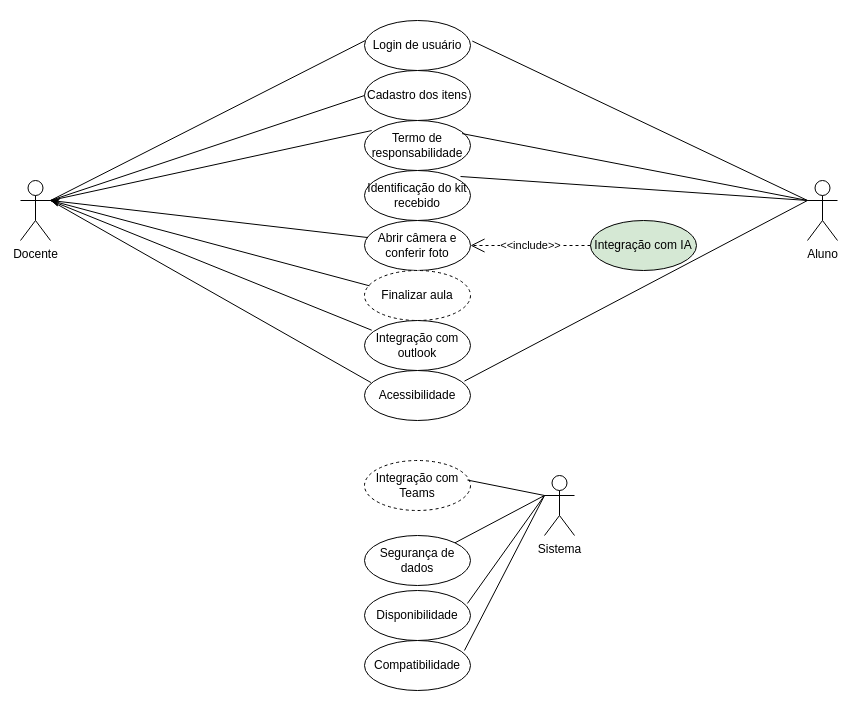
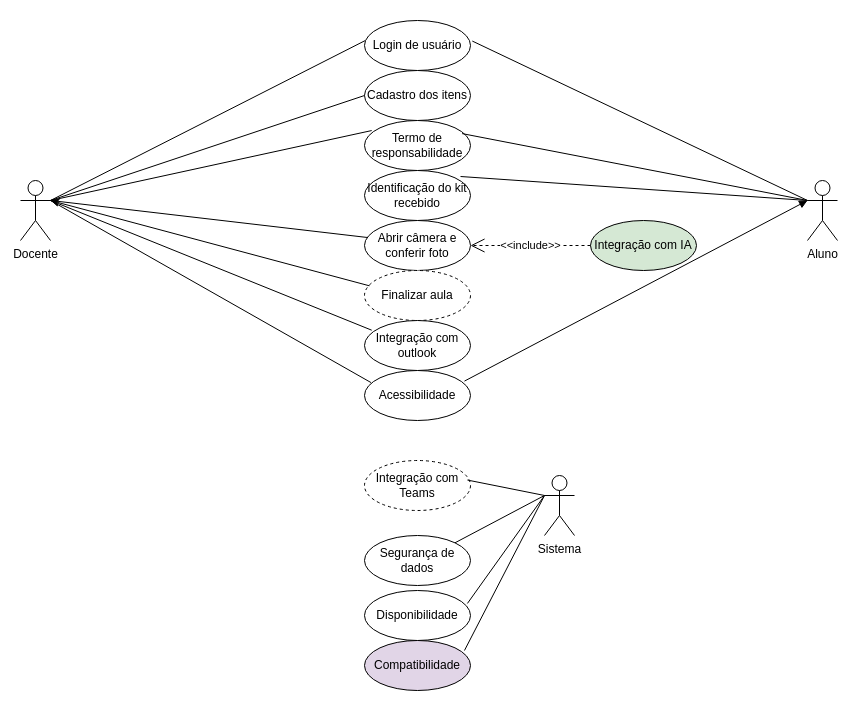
  <mxCell id="0" />
  <mxCell id="1" parent="0" />
  <mxCell id="2" value="Login de usuário" style="ellipse;whiteSpace=wrap;html=1;" parent="1" vertex="1"><mxGeometry x="364" width="106" height="50" as="geometry" y="20" /></mxCell>
  <mxCell id="3" value="Cadastro dos itens" style="ellipse;whiteSpace=wrap;html=1;" parent="1" vertex="1"><mxGeometry x="364" y="70" width="106" height="50" as="geometry" /></mxCell>
  <mxCell id="4" value="Termo de responsabilidade" style="ellipse;whiteSpace=wrap;html=1;" parent="1" vertex="1"><mxGeometry x="364" y="120" width="106" height="50" as="geometry" /></mxCell>
  <mxCell id="5" value="Identificação do kit recebido" style="ellipse;whiteSpace=wrap;html=1;" parent="1" vertex="1"><mxGeometry x="364" y="170" width="106" height="50" as="geometry" /></mxCell>
  <mxCell id="6" value="Abrir câmera e conferir foto" style="ellipse;whiteSpace=wrap;html=1;" parent="1" vertex="1"><mxGeometry x="364" y="220" width="106" height="50" as="geometry" /></mxCell>
  <mxCell id="7" value="Finalizar aula" style="ellipse;whiteSpace=wrap;html=1;dashed=1;" parent="1" vertex="1"><mxGeometry x="364" y="270" width="106" height="50" as="geometry" /></mxCell>
  <mxCell id="8" value="Integração com outlook" style="ellipse;whiteSpace=wrap;html=1;" parent="1" vertex="1"><mxGeometry x="364" y="320" width="106" height="50" as="geometry" /></mxCell>
  <mxCell id="9" value="Integração com Teams" style="ellipse;whiteSpace=wrap;html=1;dashed=1;" parent="1" vertex="1"><mxGeometry x="364" y="460" width="106" height="50" as="geometry" /></mxCell>
  <mxCell id="10" value="Integração com IA" style="ellipse;whiteSpace=wrap;html=1;fillColor=#d5e8d4;" parent="1" vertex="1"><mxGeometry x="590" y="220" width="106" height="50" as="geometry" /></mxCell>
  <mxCell id="11" value="Docente" style="shape=umlActor;verticalLabelPosition=bottom;verticalAlign=top;html=1;outlineConnect=0;" parent="1" vertex="1"><mxGeometry x="20" y="180" width="30" height="60" as="geometry" /></mxCell>
  <mxCell id="12" value="Aluno" style="shape=umlActor;verticalLabelPosition=bottom;verticalAlign=top;html=1;outlineConnect=0;" parent="1" vertex="1"><mxGeometry x="807" y="180" width="30" height="60" as="geometry" /></mxCell>
  <mxCell id="13" value="" style="endArrow=none;html=1;rounded=0;entryX=0;entryY=0.333;entryDx=0;entryDy=0;entryPerimeter=0;exitX=1.017;exitY=0.411;exitDx=0;exitDy=0;exitPerimeter=0;" parent="1" source="2" target="12" edge="1"><mxGeometry width="50" height="50" relative="1" as="geometry"><mxPoint x="430" y="210" as="sourcePoint" /><mxPoint x="480" y="160" as="targetPoint" /></mxGeometry></mxCell>
  <mxCell id="14" value="" style="endArrow=none;html=1;rounded=0;entryX=1;entryY=0.333;entryDx=0;entryDy=0;entryPerimeter=0;exitX=0.006;exitY=0.402;exitDx=0;exitDy=0;exitPerimeter=0;" parent="1" source="2" target="11" edge="1"><mxGeometry width="50" height="50" relative="1" as="geometry"><mxPoint x="430" y="210" as="sourcePoint" /><mxPoint x="480" y="160" as="targetPoint" /></mxGeometry></mxCell>
  <mxCell id="15" value="" style="endArrow=none;html=1;rounded=0;entryX=1;entryY=0.333;entryDx=0;entryDy=0;entryPerimeter=0;exitX=0;exitY=0.5;exitDx=0;exitDy=0;" parent="1" source="3" target="11" edge="1"><mxGeometry width="50" height="50" relative="1" as="geometry"><mxPoint x="430" y="210" as="sourcePoint" /><mxPoint x="480" y="160" as="targetPoint" /></mxGeometry></mxCell>
  <mxCell id="16" value="" style="endArrow=none;html=1;rounded=0;entryX=0;entryY=0.333;entryDx=0;entryDy=0;entryPerimeter=0;exitX=0.921;exitY=0.262;exitDx=0;exitDy=0;exitPerimeter=0;" parent="1" source="4" target="12" edge="1"><mxGeometry width="50" height="50" relative="1" as="geometry"><mxPoint x="410" y="240" as="sourcePoint" /><mxPoint x="460" y="190" as="targetPoint" /></mxGeometry></mxCell>
  <mxCell id="17" value="" style="endArrow=none;html=1;rounded=0;entryX=1;entryY=0.333;entryDx=0;entryDy=0;entryPerimeter=0;exitX=0.068;exitY=0.201;exitDx=0;exitDy=0;exitPerimeter=0;" parent="1" source="4" target="11" edge="1"><mxGeometry width="50" height="50" relative="1" as="geometry"><mxPoint x="410" y="240" as="sourcePoint" /><mxPoint x="460" y="190" as="targetPoint" /></mxGeometry></mxCell>
  <mxCell id="18" value="" style="endArrow=none;html=1;rounded=0;entryX=0;entryY=0.333;entryDx=0;entryDy=0;entryPerimeter=0;exitX=0.906;exitY=0.12;exitDx=0;exitDy=0;exitPerimeter=0;" parent="1" source="5" target="12" edge="1"><mxGeometry width="50" height="50" relative="1" as="geometry"><mxPoint x="410" y="240" as="sourcePoint" /><mxPoint x="460" y="190" as="targetPoint" /></mxGeometry></mxCell>
  <mxCell id="19" value="" style="endArrow=none;html=1;rounded=0;entryX=1;entryY=0.333;entryDx=0;entryDy=0;entryPerimeter=0;exitX=0.032;exitY=0.341;exitDx=0;exitDy=0;exitPerimeter=0;" parent="1" source="6" target="11" edge="1"><mxGeometry width="50" height="50" relative="1" as="geometry"><mxPoint x="410" y="240" as="sourcePoint" /><mxPoint x="460" y="190" as="targetPoint" /></mxGeometry></mxCell>
  <mxCell id="20" value="" style="endArrow=classic;html=1;rounded=0;entryX=1;entryY=0.333;entryDx=0;entryDy=0;entryPerimeter=0;exitX=0.046;exitY=0.306;exitDx=0;exitDy=0;exitPerimeter=0;" parent="1" source="7" target="11" edge="1"><mxGeometry width="50" height="50" relative="1" as="geometry"><mxPoint x="410" y="290" as="sourcePoint" /><mxPoint x="460" y="240" as="targetPoint" /></mxGeometry></mxCell>
  <mxCell id="21" value="" style="endArrow=none;html=1;rounded=0;entryX=1;entryY=0.333;entryDx=0;entryDy=0;entryPerimeter=0;exitX=0.068;exitY=0.194;exitDx=0;exitDy=0;exitPerimeter=0;" parent="1" source="8" target="11" edge="1"><mxGeometry width="50" height="50" relative="1" as="geometry"><mxPoint x="410" y="290" as="sourcePoint" /><mxPoint x="460" y="240" as="targetPoint" /></mxGeometry></mxCell>
  <mxCell id="22" value="Sistema" style="shape=umlActor;verticalLabelPosition=bottom;verticalAlign=top;html=1;outlineConnect=0;" parent="1" vertex="1"><mxGeometry x="544" y="475" width="30" height="60" as="geometry" /></mxCell>
  <mxCell id="23" value="" style="endArrow=none;html=1;rounded=0;entryX=0;entryY=0.333;entryDx=0;entryDy=0;entryPerimeter=0;exitX=0.971;exitY=0.391;exitDx=0;exitDy=0;exitPerimeter=0;" parent="1" source="9" target="22" edge="1"><mxGeometry width="50" height="50" relative="1" as="geometry"><mxPoint x="594" y="555" as="sourcePoint" /><mxPoint x="614" y="485" as="targetPoint" /></mxGeometry></mxCell>
  <mxCell id="24" value="Disponibilidade" style="ellipse;whiteSpace=wrap;html=1;" parent="1" vertex="1"><mxGeometry x="364" y="590" width="106" height="50" as="geometry" /></mxCell>
- <mxCell id="25" value="Compatibilidade" style="ellipse;whiteSpace=wrap;html=1;" parent="1" vertex="1"><mxGeometry x="364" y="640" width="106" height="50" as="geometry" /></mxCell>
+ <mxCell id="25" value="Compatibilidade" style="ellipse;whiteSpace=wrap;html=1;fillColor=#e1d5e7;" parent="1" vertex="1"><mxGeometry x="364" y="640" width="106" height="50" as="geometry" /></mxCell>
  <mxCell id="26" value="Segurança de dados" style="ellipse;whiteSpace=wrap;html=1;" parent="1" vertex="1"><mxGeometry x="364" y="535" width="106" height="50" as="geometry" /></mxCell>
  <mxCell id="27" value="" style="endArrow=none;html=1;rounded=0;entryX=0;entryY=0.333;entryDx=0;entryDy=0;entryPerimeter=0;exitX=0.943;exitY=0.2;exitDx=0;exitDy=0;exitPerimeter=0;" parent="1" source="25" target="22" edge="1"><mxGeometry width="50" height="50" relative="1" as="geometry"><mxPoint x="364" y="625" as="sourcePoint" /><mxPoint x="414" y="575" as="targetPoint" /></mxGeometry></mxCell>
  <mxCell id="28" value="" style="endArrow=none;html=1;rounded=0;entryX=0;entryY=0.333;entryDx=0;entryDy=0;entryPerimeter=0;exitX=0.971;exitY=0.259;exitDx=0;exitDy=0;exitPerimeter=0;" parent="1" source="24" target="22" edge="1"><mxGeometry width="50" height="50" relative="1" as="geometry"><mxPoint x="364" y="625" as="sourcePoint" /><mxPoint x="414" y="575" as="targetPoint" /></mxGeometry></mxCell>
  <mxCell id="29" value="" style="endArrow=none;html=1;rounded=0;entryX=0;entryY=0.333;entryDx=0;entryDy=0;entryPerimeter=0;exitX=1;exitY=0;exitDx=0;exitDy=0;" parent="1" source="26" target="22" edge="1"><mxGeometry width="50" height="50" relative="1" as="geometry"><mxPoint x="364" y="625" as="sourcePoint" /><mxPoint x="414" y="575" as="targetPoint" /></mxGeometry></mxCell>
  <mxCell id="30" value="Acessibilidade" style="ellipse;whiteSpace=wrap;html=1;" parent="1" vertex="1"><mxGeometry x="364" y="370" width="106" height="50" as="geometry" /></mxCell>
  <mxCell id="31" value="" style="endArrow=none;html=1;rounded=0;entryX=1;entryY=0.333;entryDx=0;entryDy=0;entryPerimeter=0;exitX=0.061;exitY=0.241;exitDx=0;exitDy=0;exitPerimeter=0;" parent="1" source="30" target="11" edge="1"><mxGeometry width="50" height="50" relative="1" as="geometry"><mxPoint x="410" y="440" as="sourcePoint" /><mxPoint x="460" y="390" as="targetPoint" /></mxGeometry></mxCell>
- <mxCell id="32" value="" style="endArrow=none;html=1;rounded=0;exitX=0.943;exitY=0.212;exitDx=0;exitDy=0;exitPerimeter=0;entryX=0;entryY=0.333;entryDx=0;entryDy=0;entryPerimeter=0;" parent="1" source="30" target="12" edge="1"><mxGeometry width="50" height="50" relative="1" as="geometry"><mxPoint x="390" y="500" as="sourcePoint" /><mxPoint x="440" y="450" as="targetPoint" /></mxGeometry></mxCell>
+ <mxCell id="32" value="" style="endArrow=block;html=1;rounded=0;exitX=0.943;exitY=0.212;exitDx=0;exitDy=0;exitPerimeter=0;entryX=0;entryY=0.333;entryDx=0;entryDy=0;entryPerimeter=0;" parent="1" source="30" target="12" edge="1"><mxGeometry width="50" height="50" relative="1" as="geometry"><mxPoint x="390" y="500" as="sourcePoint" /><mxPoint x="440" y="450" as="targetPoint" /></mxGeometry></mxCell>
  <mxCell id="33" value="&amp;lt;&amp;lt;include&amp;gt;&amp;gt;" style="endArrow=open;endSize=12;dashed=1;html=1;rounded=0;exitX=0;exitY=0.5;exitDx=0;exitDy=0;entryX=1;entryY=0.5;entryDx=0;entryDy=0;" edge="1" parent="1" source="10" target="6"><mxGeometry width="160" relative="1" as="geometry"><mxPoint x="390" y="290" as="sourcePoint" /><mxPoint x="550" y="290" as="targetPoint" /></mxGeometry></mxCell>
